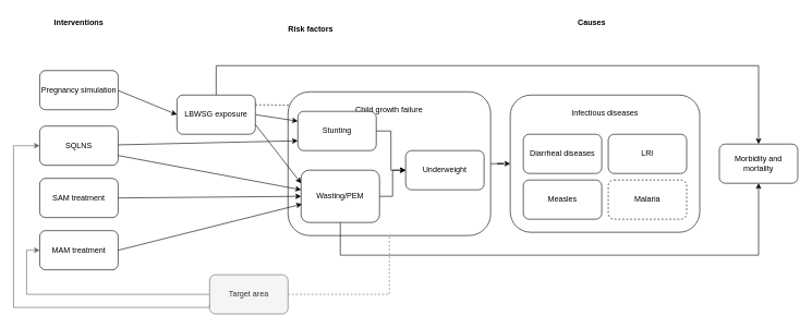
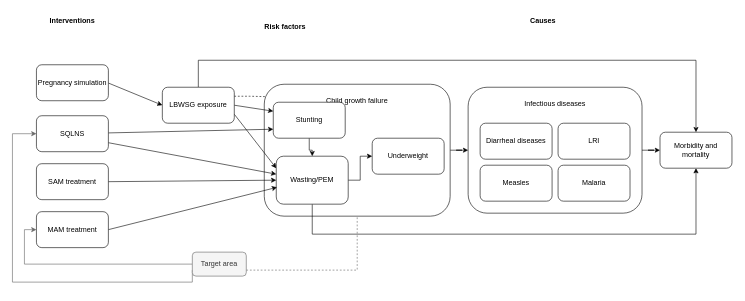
  <mxCell id="0" />
  <mxCell id="1" parent="0" />
  <mxCell id="2" style="edgeStyle=orthogonalEdgeStyle;rounded=0;orthogonalLoop=1;jettySize=auto;html=1;entryX=0;entryY=0.5;entryDx=0;entryDy=0;" edge="1" parent="1" source="3" target="25"><mxGeometry relative="1" as="geometry" /></mxCell>
  <mxCell id="3" value="&lt;br&gt;Child growth failure" style="rounded=1;whiteSpace=wrap;html=1;horizontal=1;verticalAlign=top;" vertex="1" parent="1"><mxGeometry x="440" y="140" width="310" height="220" as="geometry" /></mxCell>
  <mxCell id="4" style="rounded=0;orthogonalLoop=1;jettySize=auto;html=1;entryX=0;entryY=0.25;entryDx=0;entryDy=0;exitX=1;exitY=0.75;exitDx=0;exitDy=0;" edge="1" parent="1" source="8" target="13"><mxGeometry relative="1" as="geometry" /></mxCell>
  <mxCell id="5" style="rounded=0;orthogonalLoop=1;jettySize=auto;html=1;entryX=0;entryY=0.25;entryDx=0;entryDy=0;" edge="1" parent="1" target="10"><mxGeometry relative="1" as="geometry"><mxPoint x="390" y="175" as="sourcePoint" /></mxGeometry></mxCell>
  <mxCell id="6" style="edgeStyle=orthogonalEdgeStyle;rounded=0;orthogonalLoop=1;jettySize=auto;html=1;entryX=0.5;entryY=0;entryDx=0;entryDy=0;" edge="1" parent="1" source="8" target="30"><mxGeometry relative="1" as="geometry"><Array as="points"><mxPoint x="330" y="100" /><mxPoint x="1160" y="100" /></Array></mxGeometry></mxCell>
  <mxCell id="7" style="edgeStyle=orthogonalEdgeStyle;rounded=0;orthogonalLoop=1;jettySize=auto;html=1;exitX=1;exitY=0.25;exitDx=0;exitDy=0;entryX=0.008;entryY=0.094;entryDx=0;entryDy=0;entryPerimeter=0;dashed=1;endArrow=none;endFill=0;" edge="1" parent="1" source="8" target="3"><mxGeometry relative="1" as="geometry" /></mxCell>
  <mxCell id="8" value="LBWSG exposure" style="rounded=1;whiteSpace=wrap;html=1;" vertex="1" parent="1"><mxGeometry x="270" y="145" width="120" height="60" as="geometry" /></mxCell>
- <mxCell id="9" style="edgeStyle=orthogonalEdgeStyle;rounded=0;orthogonalLoop=1;jettySize=auto;html=1;entryX=0;entryY=0.5;entryDx=0;entryDy=0;" edge="1" parent="1" source="10" target="14"><mxGeometry relative="1" as="geometry" /></mxCell>
+ <mxCell id="9" style="edgeStyle=orthogonalEdgeStyle;rounded=0;orthogonalLoop=1;jettySize=auto;html=1;" edge="1" parent="1" source="10" target="13"><mxGeometry relative="1" as="geometry" /></mxCell>
  <mxCell id="10" value="Stunting" style="rounded=1;whiteSpace=wrap;html=1;" vertex="1" parent="1"><mxGeometry x="455" y="170" width="120" height="60" as="geometry" /></mxCell>
  <mxCell id="11" value="" style="edgeStyle=orthogonalEdgeStyle;rounded=0;orthogonalLoop=1;jettySize=auto;html=1;" edge="1" parent="1" source="13" target="14"><mxGeometry relative="1" as="geometry" /></mxCell>
  <mxCell id="12" style="edgeStyle=orthogonalEdgeStyle;rounded=0;orthogonalLoop=1;jettySize=auto;html=1;entryX=0.5;entryY=1;entryDx=0;entryDy=0;" edge="1" parent="1" source="13" target="30"><mxGeometry relative="1" as="geometry"><Array as="points"><mxPoint x="520" y="390" /><mxPoint x="1160" y="390" /></Array></mxGeometry></mxCell>
  <mxCell id="13" value="Wasting/PEM" style="rounded=1;whiteSpace=wrap;html=1;" vertex="1" parent="1"><mxGeometry x="460" y="260" width="120" height="80" as="geometry" /></mxCell>
  <mxCell id="14" value="Underweight" style="rounded=1;whiteSpace=wrap;html=1;" vertex="1" parent="1"><mxGeometry x="620" y="230" width="120" height="60" as="geometry" /></mxCell>
  <mxCell id="15" value="" style="rounded=0;orthogonalLoop=1;jettySize=auto;html=1;entryX=0;entryY=0.5;entryDx=0;entryDy=0;" edge="1" parent="1" target="8"><mxGeometry relative="1" as="geometry"><mxPoint x="180" y="138" as="sourcePoint" /></mxGeometry></mxCell>
  <mxCell id="16" value="Pregnancy simulation" style="rounded=1;whiteSpace=wrap;html=1;" vertex="1" parent="1"><mxGeometry x="60" y="107.5" width="120" height="60" as="geometry" /></mxCell>
  <mxCell id="17" style="rounded=0;orthogonalLoop=1;jettySize=auto;html=1;entryX=0;entryY=0.5;entryDx=0;entryDy=0;exitX=1;exitY=0.5;exitDx=0;exitDy=0;" edge="1" parent="1" source="18" target="13"><mxGeometry relative="1" as="geometry" /></mxCell>
  <mxCell id="18" value="SAM treatment" style="rounded=1;whiteSpace=wrap;html=1;" vertex="1" parent="1"><mxGeometry x="60" y="272.5" width="120" height="60" as="geometry" /></mxCell>
  <mxCell id="19" style="rounded=0;orthogonalLoop=1;jettySize=auto;html=1;entryX=0.01;entryY=0.649;entryDx=0;entryDy=0;entryPerimeter=0;exitX=1;exitY=0.5;exitDx=0;exitDy=0;" edge="1" parent="1" source="20" target="13"><mxGeometry relative="1" as="geometry" /></mxCell>
  <mxCell id="20" value="MAM treatment" style="rounded=1;whiteSpace=wrap;html=1;" vertex="1" parent="1"><mxGeometry x="60" y="352.5" width="120" height="60" as="geometry" /></mxCell>
  <mxCell id="21" style="rounded=0;orthogonalLoop=1;jettySize=auto;html=1;entryX=0;entryY=0.75;entryDx=0;entryDy=0;" edge="1" parent="1" source="23" target="10"><mxGeometry relative="1" as="geometry" /></mxCell>
  <mxCell id="22" style="rounded=0;orthogonalLoop=1;jettySize=auto;html=1;exitX=1;exitY=0.75;exitDx=0;exitDy=0;" edge="1" parent="1" source="23"><mxGeometry relative="1" as="geometry"><mxPoint x="460" y="290" as="targetPoint" /></mxGeometry></mxCell>
  <mxCell id="23" value="SQLNS" style="rounded=1;whiteSpace=wrap;html=1;" vertex="1" parent="1"><mxGeometry x="60" y="192.5" width="120" height="60" as="geometry" /></mxCell>
  <mxCell id="24" value="" style="group" vertex="1" connectable="0" parent="1"><mxGeometry x="780" y="145" width="290" height="210" as="geometry" /></mxCell>
  <mxCell id="25" value="&lt;br&gt;Infectious diseases" style="rounded=1;whiteSpace=wrap;html=1;horizontal=1;verticalAlign=top;" vertex="1" parent="24"><mxGeometry width="290" height="210" as="geometry" /></mxCell>
  <mxCell id="26" value="Diarrheal diseases" style="rounded=1;whiteSpace=wrap;html=1;" vertex="1" parent="24"><mxGeometry x="20" y="60" width="120" height="60" as="geometry" /></mxCell>
  <mxCell id="27" value="LRI" style="rounded=1;whiteSpace=wrap;html=1;" vertex="1" parent="24"><mxGeometry x="150" y="60" width="120" height="60" as="geometry" /></mxCell>
  <mxCell id="28" value="Measles" style="rounded=1;whiteSpace=wrap;html=1;" vertex="1" parent="24"><mxGeometry x="20" y="130" width="120" height="60" as="geometry" /></mxCell>
- <mxCell id="29" value="Malaria" style="rounded=1;whiteSpace=wrap;html=1;dashed=1;" vertex="1" parent="24"><mxGeometry x="150" y="130" width="120" height="60" as="geometry" /></mxCell>
+ <mxCell id="29" value="Malaria" style="rounded=1;whiteSpace=wrap;html=1;" vertex="1" parent="24"><mxGeometry x="150" y="130" width="120" height="60" as="geometry" /></mxCell>
  <mxCell id="30" value="Morbidity and mortality" style="rounded=1;whiteSpace=wrap;html=1;" vertex="1" parent="1"><mxGeometry x="1100" y="220" width="120" height="60" as="geometry" /></mxCell>
+ <mxCell id="31" style="edgeStyle=orthogonalEdgeStyle;rounded=0;orthogonalLoop=1;jettySize=auto;html=1;entryX=0;entryY=0.5;entryDx=0;entryDy=0;" edge="1" parent="1" source="25" target="30"><mxGeometry relative="1" as="geometry" /></mxCell>
  <mxCell id="32" value="&lt;b&gt;Interventions&lt;/b&gt;" style="text;html=1;strokeColor=none;fillColor=none;align=center;verticalAlign=middle;whiteSpace=wrap;rounded=0;" vertex="1" parent="1"><mxGeometry x="90" y="20" width="60" height="30" as="geometry" /></mxCell>
  <mxCell id="33" value="&lt;b&gt;Risk factors&lt;/b&gt;" style="text;html=1;strokeColor=none;fillColor=none;align=center;verticalAlign=middle;whiteSpace=wrap;rounded=0;" vertex="1" parent="1"><mxGeometry x="430" y="30" width="90" height="30" as="geometry" /></mxCell>
  <mxCell id="34" value="&lt;b&gt;Causes&lt;/b&gt;" style="text;html=1;strokeColor=none;fillColor=none;align=center;verticalAlign=middle;whiteSpace=wrap;rounded=0;" vertex="1" parent="1"><mxGeometry x="860" y="20" width="90" height="30" as="geometry" /></mxCell>
  <mxCell id="35" style="edgeStyle=orthogonalEdgeStyle;rounded=0;orthogonalLoop=1;jettySize=auto;html=1;entryX=0.5;entryY=1;entryDx=0;entryDy=0;fillColor=#f5f5f5;strokeColor=#666666;dashed=1;endArrow=none;endFill=0;" edge="1" parent="1" source="38" target="3"><mxGeometry relative="1" as="geometry"><Array as="points"><mxPoint x="595" y="450" /></Array></mxGeometry></mxCell>
  <mxCell id="36" style="edgeStyle=orthogonalEdgeStyle;rounded=0;orthogonalLoop=1;jettySize=auto;html=1;entryX=0;entryY=0.5;entryDx=0;entryDy=0;exitX=0;exitY=0.75;exitDx=0;exitDy=0;fillColor=#f5f5f5;strokeColor=#666666;" edge="1" parent="1" source="38" target="23"><mxGeometry relative="1" as="geometry"><Array as="points"><mxPoint x="320" y="470" /><mxPoint x="20" y="470" /><mxPoint x="20" y="223" /></Array></mxGeometry></mxCell>
  <mxCell id="37" style="edgeStyle=orthogonalEdgeStyle;rounded=0;orthogonalLoop=1;jettySize=auto;html=1;entryX=0;entryY=0.5;entryDx=0;entryDy=0;fillColor=#f5f5f5;strokeColor=#666666;" edge="1" parent="1" source="38" target="20"><mxGeometry relative="1" as="geometry" /></mxCell>
- <mxCell id="38" value="Target area" style="rounded=1;whiteSpace=wrap;html=1;fillColor=#f5f5f5;fontColor=#333333;strokeColor=#666666;" vertex="1" parent="1"><mxGeometry x="320" y="420" width="120" height="60" as="geometry" /></mxCell>
+ <mxCell id="38" value="Target area" style="rounded=1;whiteSpace=wrap;html=1;fillColor=#f5f5f5;fontColor=#333333;strokeColor=#666666;" vertex="1" parent="1"><mxGeometry x="320" y="420" width="90" height="40" as="geometry" /></mxCell>
